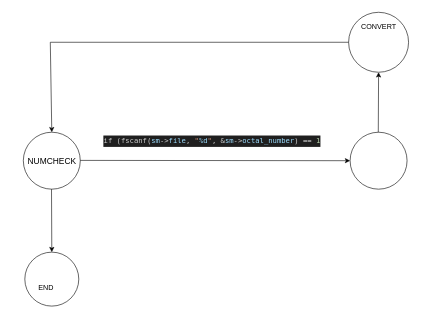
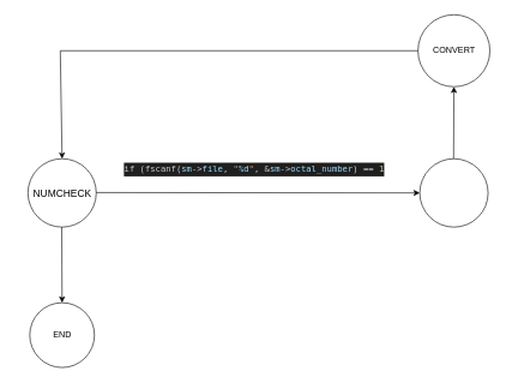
  <mxCell id="0" />
  <mxCell id="1" parent="0" />
  <mxCell id="2" value="" style="ellipse;whiteSpace=wrap;html=1;aspect=fixed;" vertex="1" parent="1"><mxGeometry x="38" y="220" width="95" height="95" as="geometry" /></mxCell>
  <mxCell id="3" value="&lt;font style=&quot;font-size: 14px;&quot;&gt;NUMCHECK&lt;/font&gt;" style="text;html=1;strokeColor=none;fillColor=none;align=center;verticalAlign=middle;whiteSpace=wrap;rounded=0;" vertex="1" parent="1"><mxGeometry x="20.5" y="230" width="130" height="75" as="geometry" /></mxCell>
  <mxCell id="4" value="" style="ellipse;whiteSpace=wrap;html=1;aspect=fixed;" vertex="1" parent="1"><mxGeometry x="583" y="220" width="95" height="95" as="geometry" /></mxCell>
  <mxCell id="5" value="" style="ellipse;whiteSpace=wrap;html=1;aspect=fixed;" vertex="1" parent="1"><mxGeometry x="40.5" y="420" width="90" height="90" as="geometry" /></mxCell>
- <mxCell id="6" value="END" style="text;html=1;strokeColor=none;fillColor=none;align=center;verticalAlign=middle;whiteSpace=wrap;rounded=0;" vertex="1" parent="1"><mxGeometry x="45.5" y="465" width="60" height="30" as="geometry" /></mxCell>
+ <mxCell id="6" value="END" style="text;html=1;strokeColor=none;fillColor=none;align=center;verticalAlign=middle;whiteSpace=wrap;rounded=0;" vertex="1" parent="1"><mxGeometry x="55.5" y="450" width="60" height="30" as="geometry" /></mxCell>
  <mxCell id="7" value="" style="endArrow=classic;html=1;rounded=0;entryX=0.5;entryY=0;entryDx=0;entryDy=0;" edge="1" parent="1" target="5"><mxGeometry width="50" height="50" relative="1" as="geometry"><mxPoint x="85" y="315" as="sourcePoint" /><mxPoint x="85" y="395" as="targetPoint" /></mxGeometry></mxCell>
  <mxCell id="8" value="&lt;div style=&quot;color: rgb(204, 204, 204); background-color: rgb(31, 31, 31); font-family: &amp;quot;Droid Sans Mono&amp;quot;, &amp;quot;monospace&amp;quot;, monospace; font-weight: normal; line-height: 19px;&quot;&gt;&lt;div&gt;&lt;font style=&quot;font-size: 12px;&quot;&gt;if (fscanf&lt;span style=&quot;color: #cccccc;&quot;&gt;(&lt;/span&gt;&lt;span style=&quot;color: #9cdcfe;&quot;&gt;sm&lt;/span&gt;&lt;span style=&quot;color: #cccccc;&quot;&gt;-&amp;gt;&lt;/span&gt;&lt;span style=&quot;color: #9cdcfe;&quot;&gt;file&lt;/span&gt;&lt;span style=&quot;color: #cccccc;&quot;&gt;, &lt;/span&gt;&lt;span style=&quot;color: #ce9178;&quot;&gt;&quot;&lt;/span&gt;&lt;span style=&quot;color: #9cdcfe;&quot;&gt;%d&lt;/span&gt;&lt;span style=&quot;color: #ce9178;&quot;&gt;&quot;&lt;/span&gt;&lt;span style=&quot;color: #cccccc;&quot;&gt;, &lt;/span&gt;&lt;span style=&quot;color: #d4d4d4;&quot;&gt;&amp;amp;&lt;/span&gt;&lt;span style=&quot;color: #9cdcfe;&quot;&gt;sm&lt;/span&gt;&lt;span style=&quot;color: #cccccc;&quot;&gt;-&amp;gt;&lt;/span&gt;&lt;span style=&quot;color: #9cdcfe;&quot;&gt;octal_number&lt;/span&gt;&lt;span style=&quot;color: #cccccc;&quot;&gt;) &lt;/span&gt;&lt;span style=&quot;color: #d4d4d4;&quot;&gt;==&lt;/span&gt;&lt;span style=&quot;color: #cccccc;&quot;&gt; &lt;/span&gt;&lt;span style=&quot;color: #b5cea8;&quot;&gt;1&lt;/span&gt;&lt;/font&gt;&lt;/div&gt;&lt;/div&gt;" style="text;html=1;strokeColor=none;fillColor=none;align=center;verticalAlign=middle;whiteSpace=wrap;rounded=0;" vertex="1" parent="1"><mxGeometry x="133" y="220" width="440" height="30" as="geometry" /></mxCell>
  <mxCell id="9" value="" style="endArrow=classic;html=1;rounded=0;entryX=0;entryY=0.5;entryDx=0;entryDy=0;" edge="1" parent="1" target="4"><mxGeometry width="50" height="50" relative="1" as="geometry"><mxPoint x="133" y="267" as="sourcePoint" /><mxPoint x="223" y="267" as="targetPoint" /></mxGeometry></mxCell>
  <mxCell id="10" value="" style="ellipse;whiteSpace=wrap;html=1;aspect=fixed;" vertex="1" parent="1"><mxGeometry x="580.5" y="20" width="100" height="100" as="geometry" /></mxCell>
  <mxCell id="11" value="" style="endArrow=classic;html=1;rounded=0;entryX=0.5;entryY=1;entryDx=0;entryDy=0;" edge="1" parent="1" target="10"><mxGeometry width="50" height="50" relative="1" as="geometry"><mxPoint x="630" y="220" as="sourcePoint" /><mxPoint x="630.5" y="150" as="targetPoint" /></mxGeometry></mxCell>
- <mxCell id="12" value="CONVERT" style="text;html=1;strokeColor=none;fillColor=none;align=center;verticalAlign=middle;whiteSpace=wrap;rounded=0;" vertex="1" parent="1"><mxGeometry x="600.5" y="30" width="60" height="30" as="geometry" /></mxCell>
+ <mxCell id="12" value="CONVERT" style="text;html=1;strokeColor=none;fillColor=none;align=center;verticalAlign=middle;whiteSpace=wrap;rounded=0;" vertex="1" parent="1"><mxGeometry x="600.5" y="55" width="60" height="30" as="geometry" /></mxCell>
  <mxCell id="13" value="" style="endArrow=classic;html=1;rounded=0;entryX=0.5;entryY=0;entryDx=0;entryDy=0;exitX=0;exitY=0.5;exitDx=0;exitDy=0;" edge="1" parent="1" source="10" target="2"><mxGeometry width="50" height="50" relative="1" as="geometry"><mxPoint x="363" y="70" as="sourcePoint" /><mxPoint x="83" y="140" as="targetPoint" /><Array as="points"><mxPoint x="83" y="70" /></Array></mxGeometry></mxCell>
